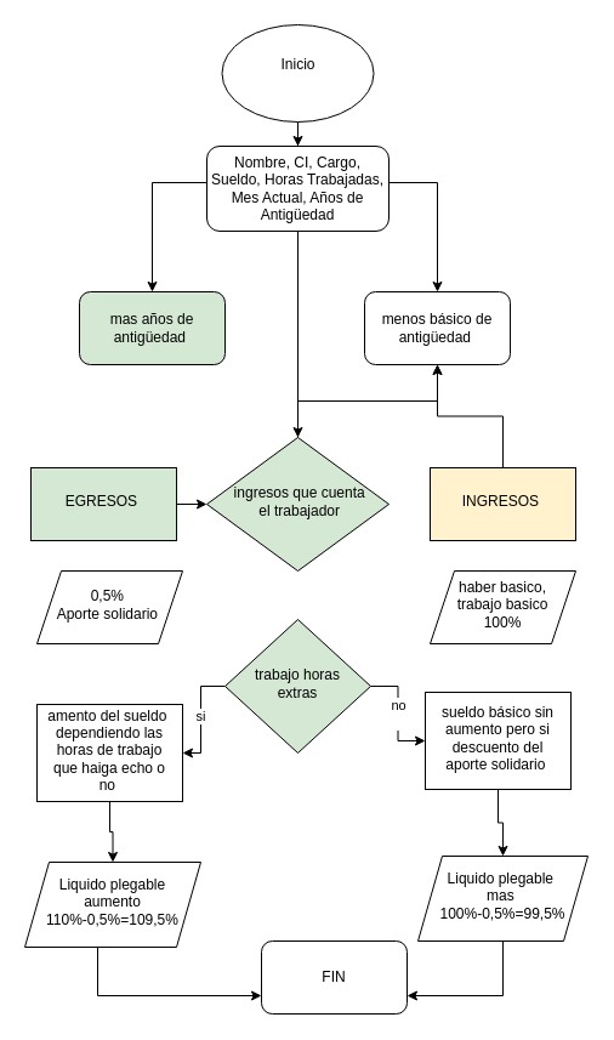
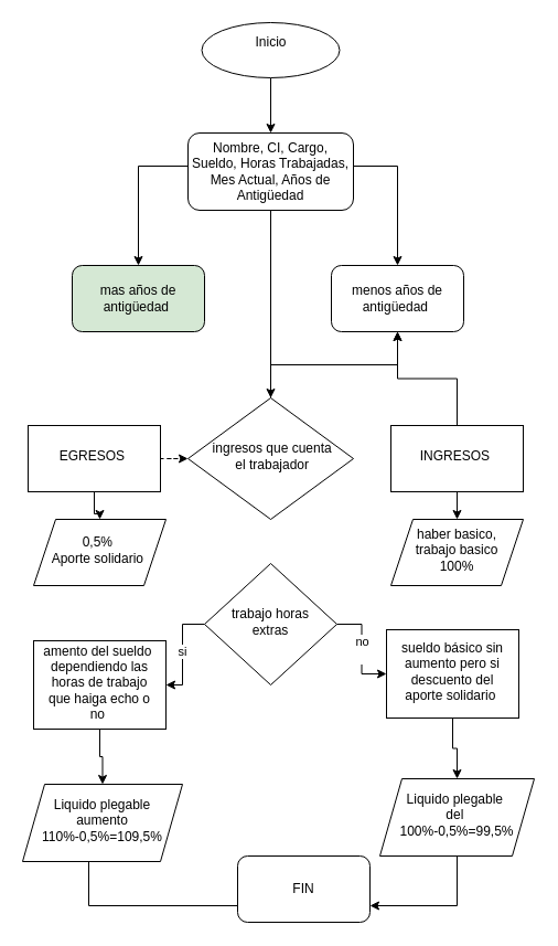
  <mxCell id="0" />
  <mxCell id="1" parent="0" />
  <mxCell id="2" style="edgeStyle=orthogonalEdgeStyle;rounded=0;orthogonalLoop=1;jettySize=auto;html=1;" parent="1" source="5" target="25" edge="1"><mxGeometry relative="1" as="geometry"><mxPoint x="130" y="230" as="targetPoint" /><Array as="points"><mxPoint x="125" y="150" /></Array></mxGeometry></mxCell>
  <mxCell id="3" style="edgeStyle=orthogonalEdgeStyle;rounded=0;orthogonalLoop=1;jettySize=auto;html=1;entryX=0.5;entryY=0;entryDx=0;entryDy=0;" parent="1" source="5" target="26" edge="1"><mxGeometry relative="1" as="geometry"><mxPoint x="360" y="220" as="targetPoint" /><Array as="points"><mxPoint x="360" y="150" /></Array></mxGeometry></mxCell>
  <mxCell id="4" style="edgeStyle=orthogonalEdgeStyle;rounded=0;orthogonalLoop=1;jettySize=auto;html=1;" parent="1" source="5" target="7" edge="1"><mxGeometry relative="1" as="geometry" /></mxCell>
  <mxCell id="5" value="&lt;font style=&quot;vertical-align: inherit;&quot;&gt;&lt;font style=&quot;vertical-align: inherit;&quot;&gt;Nombre, CI, Cargo, Sueldo, Horas Trabajadas, Mes Actual, Años de Antigüedad&lt;/font&gt;&lt;/font&gt;" style="rounded=1;whiteSpace=wrap;html=1;fontSize=12;glass=0;strokeWidth=1;shadow=0;" parent="1" vertex="1"><mxGeometry x="170" y="120" width="150" height="70" as="geometry" /></mxCell>
  <mxCell id="6" value="" style="edgeStyle=orthogonalEdgeStyle;rounded=0;orthogonalLoop=1;jettySize=auto;html=1;" parent="1" source="7" target="26" edge="1"><mxGeometry relative="1" as="geometry" /></mxCell>
- <mxCell id="7" value="&lt;font style=&quot;vertical-align: inherit;&quot;&gt;&lt;font style=&quot;vertical-align: inherit;&quot;&gt;&lt;font style=&quot;vertical-align: inherit;&quot;&gt;&lt;font style=&quot;vertical-align: inherit;&quot;&gt;&lt;font style=&quot;vertical-align: inherit;&quot;&gt;&lt;font style=&quot;vertical-align: inherit;&quot;&gt;&lt;font style=&quot;vertical-align: inherit;&quot;&gt;&lt;font style=&quot;vertical-align: inherit;&quot;&gt;&amp;nbsp;ingresos que cuenta&lt;br&gt;&amp;nbsp;el trabajador&lt;/font&gt;&lt;/font&gt;&lt;/font&gt;&lt;/font&gt;&lt;/font&gt;&lt;/font&gt;&lt;/font&gt;&lt;/font&gt;" style="rhombus;whiteSpace=wrap;html=1;shadow=0;fontFamily=Helvetica;fontSize=12;align=center;strokeWidth=1;spacing=6;spacingTop=-4;fillColor=#d5e8d4;" parent="1" vertex="1"><mxGeometry x="170" y="360" width="150" height="110" as="geometry" /></mxCell>
+ <mxCell id="7" value="&lt;font style=&quot;vertical-align: inherit;&quot;&gt;&lt;font style=&quot;vertical-align: inherit;&quot;&gt;&lt;font style=&quot;vertical-align: inherit;&quot;&gt;&lt;font style=&quot;vertical-align: inherit;&quot;&gt;&lt;font style=&quot;vertical-align: inherit;&quot;&gt;&lt;font style=&quot;vertical-align: inherit;&quot;&gt;&lt;font style=&quot;vertical-align: inherit;&quot;&gt;&lt;font style=&quot;vertical-align: inherit;&quot;&gt;&amp;nbsp;ingresos que cuenta&lt;br&gt;&amp;nbsp;el trabajador&lt;/font&gt;&lt;/font&gt;&lt;/font&gt;&lt;/font&gt;&lt;/font&gt;&lt;/font&gt;&lt;/font&gt;&lt;/font&gt;" style="rhombus;whiteSpace=wrap;html=1;shadow=0;fontFamily=Helvetica;fontSize=12;align=center;strokeWidth=1;spacing=6;spacingTop=-4;" parent="1" vertex="1"><mxGeometry x="170" y="360" width="150" height="110" as="geometry" /></mxCell>
  <mxCell id="8" value="&lt;font style=&quot;vertical-align: inherit;&quot;&gt;&lt;font style=&quot;vertical-align: inherit;&quot;&gt;&lt;font style=&quot;vertical-align: inherit;&quot;&gt;&lt;font style=&quot;vertical-align: inherit;&quot;&gt;si&lt;/font&gt;&lt;/font&gt;&lt;/font&gt;&lt;/font&gt;" style="edgeStyle=orthogonalEdgeStyle;rounded=0;orthogonalLoop=1;jettySize=auto;html=1;" parent="1" source="10" target="22" edge="1"><mxGeometry relative="1" as="geometry"><mxPoint as="offset" /></mxGeometry></mxCell>
  <mxCell id="9" value="&lt;font style=&quot;vertical-align: inherit;&quot;&gt;&lt;font style=&quot;vertical-align: inherit;&quot;&gt;no&lt;br&gt;&lt;br&gt;&lt;/font&gt;&lt;/font&gt;" style="edgeStyle=orthogonalEdgeStyle;rounded=0;orthogonalLoop=1;jettySize=auto;html=1;" parent="1" source="10" target="20" edge="1"><mxGeometry relative="1" as="geometry" /></mxCell>
- <mxCell id="10" value="&lt;font style=&quot;vertical-align: inherit;&quot;&gt;&lt;font style=&quot;vertical-align: inherit;&quot;&gt;&lt;font style=&quot;vertical-align: inherit;&quot;&gt;&lt;font style=&quot;vertical-align: inherit;&quot;&gt;trabajo horas &lt;/font&gt;&lt;/font&gt;&lt;br&gt;&lt;font style=&quot;vertical-align: inherit;&quot;&gt;&lt;font style=&quot;vertical-align: inherit;&quot;&gt;extras&lt;/font&gt;&lt;/font&gt;&lt;/font&gt;&lt;/font&gt;" style="rhombus;whiteSpace=wrap;html=1;shadow=0;fontFamily=Helvetica;fontSize=12;align=center;strokeWidth=1;spacing=6;spacingTop=-4;fillColor=#d5e8d4;" parent="1" vertex="1"><mxGeometry x="185" y="510" width="120" height="110" as="geometry" /></mxCell>
+ <mxCell id="10" value="&lt;font style=&quot;vertical-align: inherit;&quot;&gt;&lt;font style=&quot;vertical-align: inherit;&quot;&gt;&lt;font style=&quot;vertical-align: inherit;&quot;&gt;&lt;font style=&quot;vertical-align: inherit;&quot;&gt;trabajo horas &lt;/font&gt;&lt;/font&gt;&lt;br&gt;&lt;font style=&quot;vertical-align: inherit;&quot;&gt;&lt;font style=&quot;vertical-align: inherit;&quot;&gt;extras&lt;/font&gt;&lt;/font&gt;&lt;/font&gt;&lt;/font&gt;" style="rhombus;whiteSpace=wrap;html=1;shadow=0;fontFamily=Helvetica;fontSize=12;align=center;strokeWidth=1;spacing=6;spacingTop=-4;" parent="1" vertex="1"><mxGeometry x="185" y="510" width="120" height="110" as="geometry" /></mxCell>
  <mxCell id="11" value="" style="edgeStyle=orthogonalEdgeStyle;rounded=0;orthogonalLoop=1;jettySize=auto;html=1;" parent="1" source="13" target="26" edge="1"><mxGeometry relative="1" as="geometry" /></mxCell>
- <mxCell id="13" value="&lt;font style=&quot;vertical-align: inherit;&quot;&gt;&lt;font style=&quot;vertical-align: inherit;&quot;&gt;INGRESOS&amp;nbsp;&lt;/font&gt;&lt;/font&gt;" style="whiteSpace=wrap;html=1;shadow=0;strokeWidth=1;spacing=6;spacingTop=-4;fillColor=#fff2cc;" parent="1" vertex="1"><mxGeometry x="354" y="385" width="120" height="60" as="geometry" /></mxCell>
- <mxCell id="14" value="" style="edgeStyle=orthogonalEdgeStyle;rounded=0;orthogonalLoop=1;jettySize=auto;html=1;" parent="1" source="16" target="7" edge="1"><mxGeometry relative="1" as="geometry" /></mxCell>
- <mxCell id="16" value="&lt;font style=&quot;vertical-align: inherit;&quot;&gt;&lt;font style=&quot;vertical-align: inherit;&quot;&gt;EGRESOS&amp;nbsp;&lt;/font&gt;&lt;/font&gt;" style="whiteSpace=wrap;html=1;shadow=0;strokeWidth=1;spacing=6;spacingTop=-4;fillColor=#d5e8d4;" parent="1" vertex="1"><mxGeometry x="25" y="385" width="120" height="60" as="geometry" /></mxCell>
+ <mxCell id="12" value="" style="edgeStyle=orthogonalEdgeStyle;rounded=0;orthogonalLoop=1;jettySize=auto;html=1;" parent="1" source="13" target="18" edge="1"><mxGeometry relative="1" as="geometry" /></mxCell>
+ <mxCell id="13" value="&lt;font style=&quot;vertical-align: inherit;&quot;&gt;&lt;font style=&quot;vertical-align: inherit;&quot;&gt;INGRESOS&amp;nbsp;&lt;/font&gt;&lt;/font&gt;" style="whiteSpace=wrap;html=1;shadow=0;strokeWidth=1;spacing=6;spacingTop=-4;" parent="1" vertex="1"><mxGeometry x="354" y="385" width="120" height="60" as="geometry" /></mxCell>
+ <mxCell id="14" value="" style="edgeStyle=orthogonalEdgeStyle;rounded=0;orthogonalLoop=1;jettySize=auto;html=1;dashed=1;" parent="1" source="16" target="7" edge="1"><mxGeometry relative="1" as="geometry" /></mxCell>
+ <mxCell id="15" value="" style="edgeStyle=orthogonalEdgeStyle;rounded=0;orthogonalLoop=1;jettySize=auto;html=1;" parent="1" source="16" target="17" edge="1"><mxGeometry relative="1" as="geometry" /></mxCell>
+ <mxCell id="16" value="&lt;font style=&quot;vertical-align: inherit;&quot;&gt;&lt;font style=&quot;vertical-align: inherit;&quot;&gt;EGRESOS&amp;nbsp;&lt;/font&gt;&lt;/font&gt;" style="whiteSpace=wrap;html=1;shadow=0;strokeWidth=1;spacing=6;spacingTop=-4;" parent="1" vertex="1"><mxGeometry x="25" y="385" width="120" height="60" as="geometry" /></mxCell>
  <mxCell id="17" value="&lt;font style=&quot;vertical-align: inherit;&quot;&gt;&lt;font style=&quot;vertical-align: inherit;&quot;&gt;0,5%&amp;nbsp;&lt;br&gt;Aporte solidario&amp;nbsp;&lt;br&gt;&lt;/font&gt;&lt;/font&gt;" style="shape=parallelogram;perimeter=parallelogramPerimeter;whiteSpace=wrap;html=1;fixedSize=1;shadow=0;strokeWidth=1;spacing=6;spacingTop=-4;" parent="1" vertex="1"><mxGeometry x="30" y="470" width="120" height="60" as="geometry" /></mxCell>
  <mxCell id="18" value="&lt;font style=&quot;vertical-align: inherit;&quot;&gt;&lt;font style=&quot;vertical-align: inherit;&quot;&gt;&lt;font style=&quot;vertical-align: inherit;&quot;&gt;&lt;font style=&quot;vertical-align: inherit;&quot;&gt;&lt;font style=&quot;vertical-align: inherit;&quot;&gt;&lt;font style=&quot;vertical-align: inherit;&quot;&gt;haber basico, &lt;/font&gt;&lt;/font&gt;&lt;/font&gt;&lt;/font&gt;&lt;br&gt;&lt;font style=&quot;vertical-align: inherit;&quot;&gt;&lt;font style=&quot;vertical-align: inherit;&quot;&gt;&lt;font style=&quot;vertical-align: inherit;&quot;&gt;&lt;font style=&quot;vertical-align: inherit;&quot;&gt;trabajo basico&lt;br&gt;100%&lt;br&gt;&lt;/font&gt;&lt;/font&gt;&lt;/font&gt;&lt;/font&gt;&lt;/font&gt;&lt;/font&gt;" style="shape=parallelogram;perimeter=parallelogramPerimeter;whiteSpace=wrap;html=1;fixedSize=1;shadow=0;strokeWidth=1;spacing=6;spacingTop=-4;" parent="1" vertex="1"><mxGeometry x="354" y="470" width="120" height="60" as="geometry" /></mxCell>
  <mxCell id="19" value="" style="edgeStyle=orthogonalEdgeStyle;rounded=0;orthogonalLoop=1;jettySize=auto;html=1;" parent="1" source="20" target="30" edge="1"><mxGeometry relative="1" as="geometry" /></mxCell>
  <mxCell id="20" value="&lt;font style=&quot;vertical-align: inherit;&quot;&gt;&lt;font style=&quot;vertical-align: inherit;&quot;&gt;sueldo básico sin aumento pero si descuento del aporte solidario&amp;nbsp;&lt;/font&gt;&lt;/font&gt;" style="whiteSpace=wrap;html=1;shadow=0;strokeWidth=1;spacing=6;spacingTop=-4;" parent="1" vertex="1"><mxGeometry x="350" y="570" width="120" height="80" as="geometry" /></mxCell>
  <mxCell id="21" value="" style="edgeStyle=orthogonalEdgeStyle;rounded=0;orthogonalLoop=1;jettySize=auto;html=1;" parent="1" source="22" target="28" edge="1"><mxGeometry relative="1" as="geometry" /></mxCell>
  <mxCell id="22" value="&lt;font style=&quot;vertical-align: inherit;&quot;&gt;&lt;font style=&quot;vertical-align: inherit;&quot;&gt;amento del sueldo&amp;nbsp;&lt;br&gt;dependiendo las horas de trabajo que haiga echo o no&amp;nbsp;&lt;br&gt;&lt;/font&gt;&lt;/font&gt;" style="whiteSpace=wrap;html=1;shadow=0;strokeWidth=1;spacing=6;spacingTop=-4;" parent="1" vertex="1"><mxGeometry x="30" y="580" width="120" height="80" as="geometry" /></mxCell>
  <mxCell id="23" value="" style="edgeStyle=orthogonalEdgeStyle;rounded=0;orthogonalLoop=1;jettySize=auto;html=1;" parent="1" source="24" target="5" edge="1"><mxGeometry relative="1" as="geometry" /></mxCell>
- <mxCell id="24" value="&lt;font style=&quot;vertical-align: inherit;&quot;&gt;&lt;font style=&quot;vertical-align: inherit;&quot;&gt;Inicio&lt;br&gt;&lt;br&gt;&lt;/font&gt;&lt;/font&gt;" style="ellipse;whiteSpace=wrap;html=1;rounded=1;glass=0;strokeWidth=1;shadow=0;" parent="1" vertex="1"><mxGeometry x="182.5" y="20" width="125" height="80" as="geometry" /></mxCell>
+ <mxCell id="24" value="&lt;font style=&quot;vertical-align: inherit;&quot;&gt;&lt;font style=&quot;vertical-align: inherit;&quot;&gt;Inicio&lt;br&gt;&lt;br&gt;&lt;/font&gt;&lt;/font&gt;" style="ellipse;whiteSpace=wrap;html=1;rounded=1;glass=0;strokeWidth=1;shadow=0;" parent="1" vertex="1"><mxGeometry x="182.5" y="20" width="125" height="50" as="geometry" /></mxCell>
  <mxCell id="25" value="&lt;font style=&quot;vertical-align: inherit;&quot;&gt;&lt;font style=&quot;vertical-align: inherit;&quot;&gt;mas años de antigüedad&amp;nbsp;&lt;/font&gt;&lt;/font&gt;" style="whiteSpace=wrap;html=1;rounded=1;glass=0;strokeWidth=1;shadow=0;fillColor=#d5e8d4;" parent="1" vertex="1"><mxGeometry x="65" y="240" width="120" height="60" as="geometry" /></mxCell>
- <mxCell id="26" value="&lt;font style=&quot;vertical-align: inherit;&quot;&gt;&lt;font style=&quot;vertical-align: inherit;&quot;&gt;menos básico de antigüedad&amp;nbsp;&lt;/font&gt;&lt;/font&gt;" style="whiteSpace=wrap;html=1;rounded=1;glass=0;strokeWidth=1;shadow=0;" parent="1" vertex="1"><mxGeometry x="300" y="240" width="120" height="60" as="geometry" /></mxCell>
- <mxCell id="27" style="edgeStyle=orthogonalEdgeStyle;rounded=0;orthogonalLoop=1;jettySize=auto;html=1;entryX=0;entryY=0.75;entryDx=0;entryDy=0;" parent="1" source="28" target="31" edge="1"><mxGeometry relative="1" as="geometry"><Array as="points"><mxPoint x="80" y="820" /></Array></mxGeometry></mxCell>
+ <mxCell id="26" value="&lt;font style=&quot;vertical-align: inherit;&quot;&gt;&lt;font style=&quot;vertical-align: inherit;&quot;&gt;menos años de antigüedad&amp;nbsp;&lt;/font&gt;&lt;/font&gt;" style="whiteSpace=wrap;html=1;rounded=1;glass=0;strokeWidth=1;shadow=0;" parent="1" vertex="1"><mxGeometry x="300" y="240" width="120" height="60" as="geometry" /></mxCell>
+ <mxCell id="27" style="edgeStyle=orthogonalEdgeStyle;rounded=0;orthogonalLoop=1;jettySize=auto;html=1;entryX=0;entryY=0.75;entryDx=0;entryDy=0;endArrow=none;" parent="1" source="28" target="31" edge="1"><mxGeometry relative="1" as="geometry"><Array as="points"><mxPoint x="80" y="820" /></Array></mxGeometry></mxCell>
  <mxCell id="28" value="&lt;font style=&quot;vertical-align: inherit;&quot;&gt;&lt;font style=&quot;vertical-align: inherit;&quot;&gt;Liquido plegable&lt;br&gt;aumento &lt;br&gt;110%-0,5%=109,5%&lt;br&gt;&lt;/font&gt;&lt;/font&gt;" style="shape=parallelogram;perimeter=parallelogramPerimeter;whiteSpace=wrap;html=1;fixedSize=1;shadow=0;strokeWidth=1;spacing=6;spacingTop=-4;" parent="1" vertex="1"><mxGeometry x="20" y="710" width="145" height="70" as="geometry" /></mxCell>
  <mxCell id="29" style="edgeStyle=orthogonalEdgeStyle;rounded=0;orthogonalLoop=1;jettySize=auto;html=1;" parent="1" source="30" target="31" edge="1"><mxGeometry relative="1" as="geometry"><Array as="points"><mxPoint x="414" y="820" /><mxPoint x="330" y="820" /><mxPoint x="330" y="805" /></Array></mxGeometry></mxCell>
- <mxCell id="30" value="&lt;font style=&quot;vertical-align: inherit;&quot;&gt;&lt;font style=&quot;vertical-align: inherit;&quot;&gt;Liquido plegable&amp;nbsp;&lt;br&gt;mas&amp;nbsp;&lt;br&gt;100%-0,5%=99,5%&lt;br&gt;&lt;/font&gt;&lt;/font&gt;" style="shape=parallelogram;perimeter=parallelogramPerimeter;whiteSpace=wrap;html=1;fixedSize=1;shadow=0;strokeWidth=1;spacing=6;spacingTop=-4;" parent="1" vertex="1"><mxGeometry x="344" y="705" width="140" height="70" as="geometry" /></mxCell>
+ <mxCell id="30" value="&lt;font style=&quot;vertical-align: inherit;&quot;&gt;&lt;font style=&quot;vertical-align: inherit;&quot;&gt;Liquido plegable&amp;nbsp;&lt;br&gt;del&amp;nbsp;&lt;br&gt;100%-0,5%=99,5%&lt;br&gt;&lt;/font&gt;&lt;/font&gt;" style="shape=parallelogram;perimeter=parallelogramPerimeter;whiteSpace=wrap;html=1;fixedSize=1;shadow=0;strokeWidth=1;spacing=6;spacingTop=-4;" parent="1" vertex="1"><mxGeometry x="344" y="705" width="140" height="70" as="geometry" /></mxCell>
  <mxCell id="31" value="&lt;font style=&quot;vertical-align: inherit;&quot;&gt;&lt;font style=&quot;vertical-align: inherit;&quot;&gt;FIN&lt;/font&gt;&lt;/font&gt;" style="rounded=1;whiteSpace=wrap;html=1;" parent="1" vertex="1"><mxGeometry x="215" y="775" width="120" height="60" as="geometry" /></mxCell>
